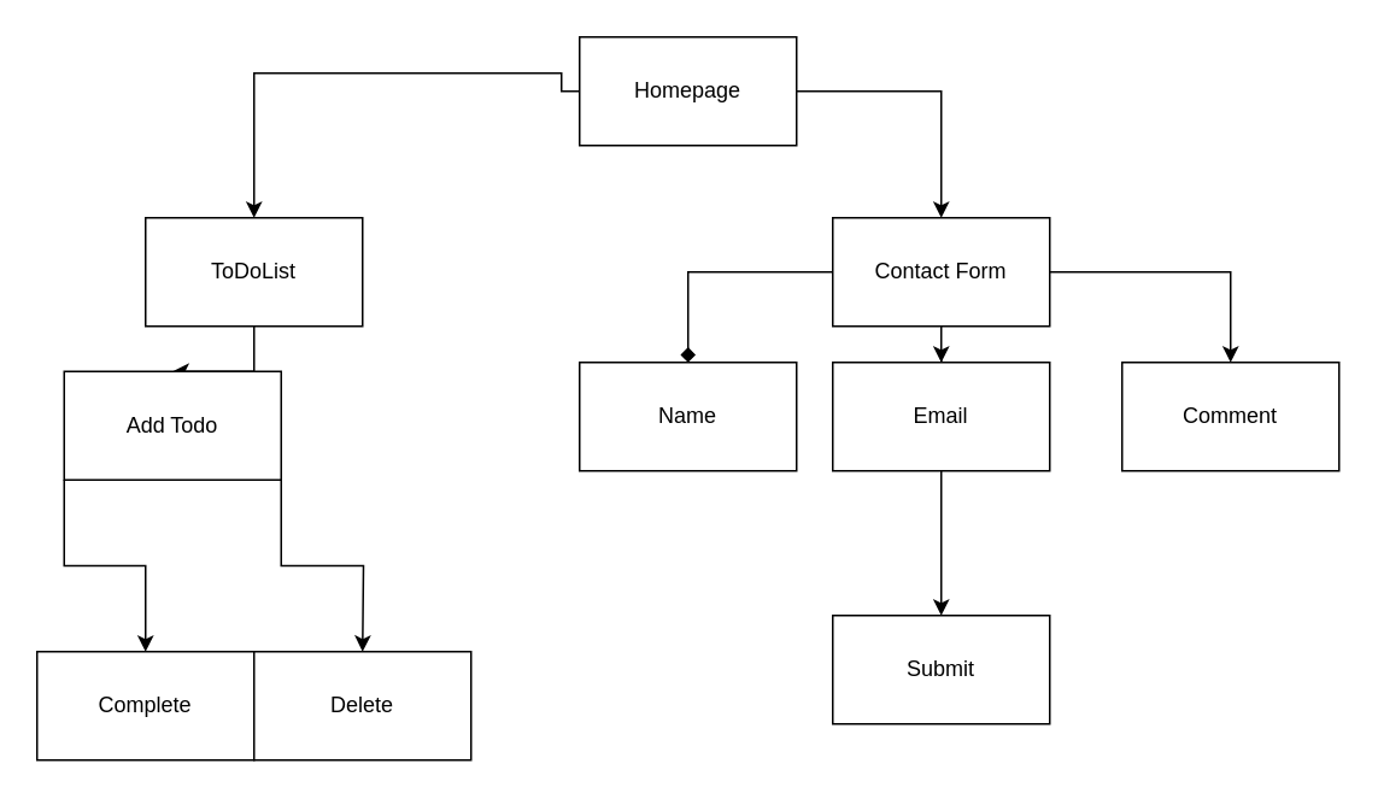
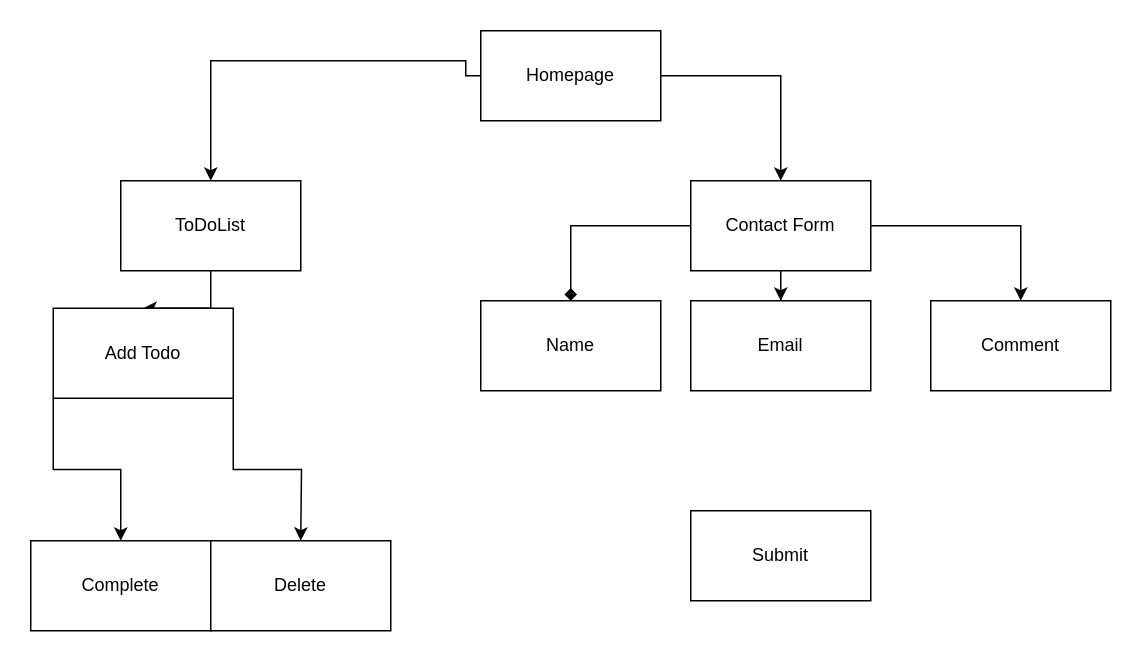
  <mxCell id="0" />
  <mxCell id="1" parent="0" />
  <mxCell id="2" style="edgeStyle=orthogonalEdgeStyle;rounded=0;orthogonalLoop=1;jettySize=auto;html=1;exitX=0.008;exitY=0.367;exitDx=0;exitDy=0;entryX=0.5;entryY=0;entryDx=0;entryDy=0;exitPerimeter=0;" edge="1" parent="1" source="4" target="6"><mxGeometry relative="1" as="geometry"><mxPoint x="310" y="50" as="sourcePoint" /><mxPoint x="130" y="120" as="targetPoint" /><Array as="points"><mxPoint x="321" y="50" /><mxPoint x="310" y="50" /><mxPoint x="310" y="40" /><mxPoint x="140" y="40" /></Array></mxGeometry></mxCell>
  <mxCell id="3" style="edgeStyle=orthogonalEdgeStyle;rounded=0;orthogonalLoop=1;jettySize=auto;html=1;exitX=1;exitY=0.5;exitDx=0;exitDy=0;entryX=0.5;entryY=0;entryDx=0;entryDy=0;" edge="1" parent="1" source="4" target="10"><mxGeometry relative="1" as="geometry"><mxPoint x="520" y="50" as="targetPoint" /></mxGeometry></mxCell>
  <mxCell id="4" value="Homepage" style="rounded=0;whiteSpace=wrap;html=1;" vertex="1" parent="1"><mxGeometry x="320" y="20" width="120" height="60" as="geometry" /></mxCell>
  <mxCell id="5" style="edgeStyle=orthogonalEdgeStyle;rounded=0;orthogonalLoop=1;jettySize=auto;html=1;exitX=0.5;exitY=1;exitDx=0;exitDy=0;entryX=0.5;entryY=0;entryDx=0;entryDy=0;" edge="1" parent="1" source="6" target="13"><mxGeometry relative="1" as="geometry"><mxPoint x="40" y="170" as="targetPoint" /><Array as="points"><mxPoint x="140" y="200" /><mxPoint x="140" y="200" /></Array></mxGeometry></mxCell>
  <mxCell id="6" value="ToDoList" style="rounded=0;whiteSpace=wrap;html=1;" vertex="1" parent="1"><mxGeometry x="80" y="120" width="120" height="60" as="geometry" /></mxCell>
  <mxCell id="7" value="" style="edgeStyle=orthogonalEdgeStyle;rounded=0;orthogonalLoop=1;jettySize=auto;html=1;" edge="1" parent="1" source="10" target="15"><mxGeometry relative="1" as="geometry" /></mxCell>
  <mxCell id="8" value="" style="edgeStyle=orthogonalEdgeStyle;rounded=0;orthogonalLoop=1;jettySize=auto;html=1;endArrow=diamond;" edge="1" parent="1" source="10" target="16"><mxGeometry relative="1" as="geometry" /></mxCell>
  <mxCell id="9" value="" style="edgeStyle=orthogonalEdgeStyle;rounded=0;orthogonalLoop=1;jettySize=auto;html=1;" edge="1" parent="1" source="10" target="17"><mxGeometry relative="1" as="geometry" /></mxCell>
  <mxCell id="10" value="Contact Form" style="rounded=0;whiteSpace=wrap;html=1;" vertex="1" parent="1"><mxGeometry x="460" y="120" width="120" height="60" as="geometry" /></mxCell>
  <mxCell id="11" value="" style="edgeStyle=orthogonalEdgeStyle;rounded=0;orthogonalLoop=1;jettySize=auto;html=1;exitX=0;exitY=1;exitDx=0;exitDy=0;" edge="1" parent="1" source="13" target="18"><mxGeometry relative="1" as="geometry" /></mxCell>
  <mxCell id="12" style="edgeStyle=orthogonalEdgeStyle;rounded=0;orthogonalLoop=1;jettySize=auto;html=1;exitX=1;exitY=1;exitDx=0;exitDy=0;" edge="1" parent="1" source="13"><mxGeometry relative="1" as="geometry"><mxPoint x="200" y="360" as="targetPoint" /></mxGeometry></mxCell>
  <mxCell id="13" value="Add Todo" style="rounded=0;whiteSpace=wrap;html=1;" vertex="1" parent="1"><mxGeometry x="35" y="205" width="120" height="60" as="geometry" /></mxCell>
- <mxCell id="14" value="" style="edgeStyle=orthogonalEdgeStyle;rounded=0;orthogonalLoop=1;jettySize=auto;html=1;" edge="1" parent="1" source="15" target="20"><mxGeometry relative="1" as="geometry" /></mxCell>
  <mxCell id="15" value="Email" style="rounded=0;whiteSpace=wrap;html=1;" vertex="1" parent="1"><mxGeometry x="460" y="200" width="120" height="60" as="geometry" /></mxCell>
  <mxCell id="16" value="Name" style="rounded=0;whiteSpace=wrap;html=1;" vertex="1" parent="1"><mxGeometry x="320" y="200" width="120" height="60" as="geometry" /></mxCell>
  <mxCell id="17" value="Comment" style="rounded=0;whiteSpace=wrap;html=1;" vertex="1" parent="1"><mxGeometry x="620" y="200" width="120" height="60" as="geometry" /></mxCell>
  <mxCell id="18" value="Complete" style="rounded=0;whiteSpace=wrap;html=1;" vertex="1" parent="1"><mxGeometry x="20" y="360" width="120" height="60" as="geometry" /></mxCell>
  <mxCell id="19" value="Delete" style="rounded=0;whiteSpace=wrap;html=1;" vertex="1" parent="1"><mxGeometry x="140" y="360" width="120" height="60" as="geometry" /></mxCell>
  <mxCell id="20" value="Submit" style="rounded=0;whiteSpace=wrap;html=1;" vertex="1" parent="1"><mxGeometry x="460" y="340" width="120" height="60" as="geometry" /></mxCell>
